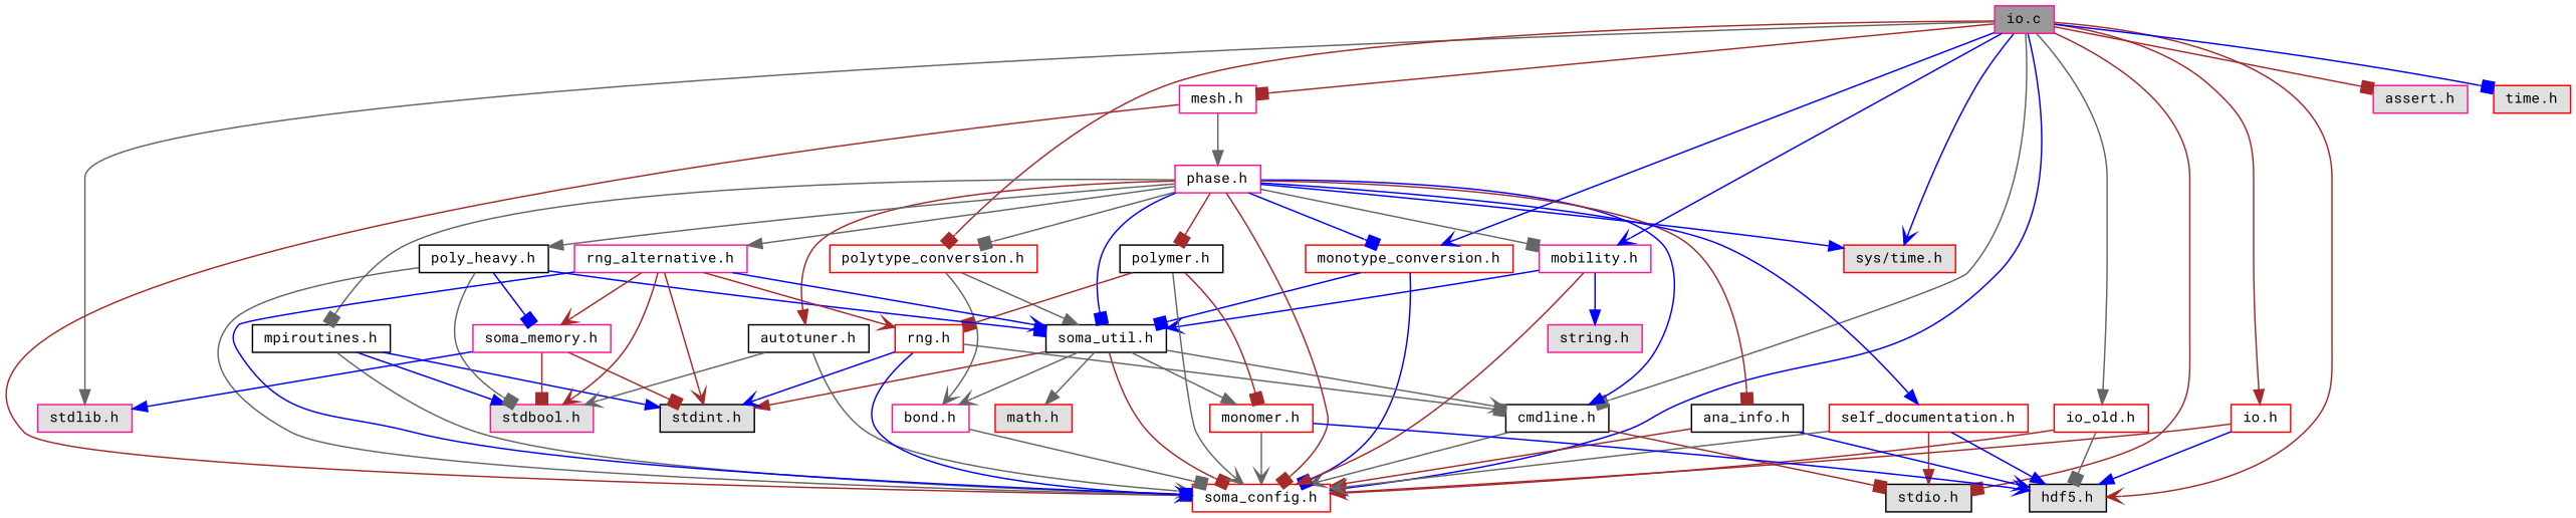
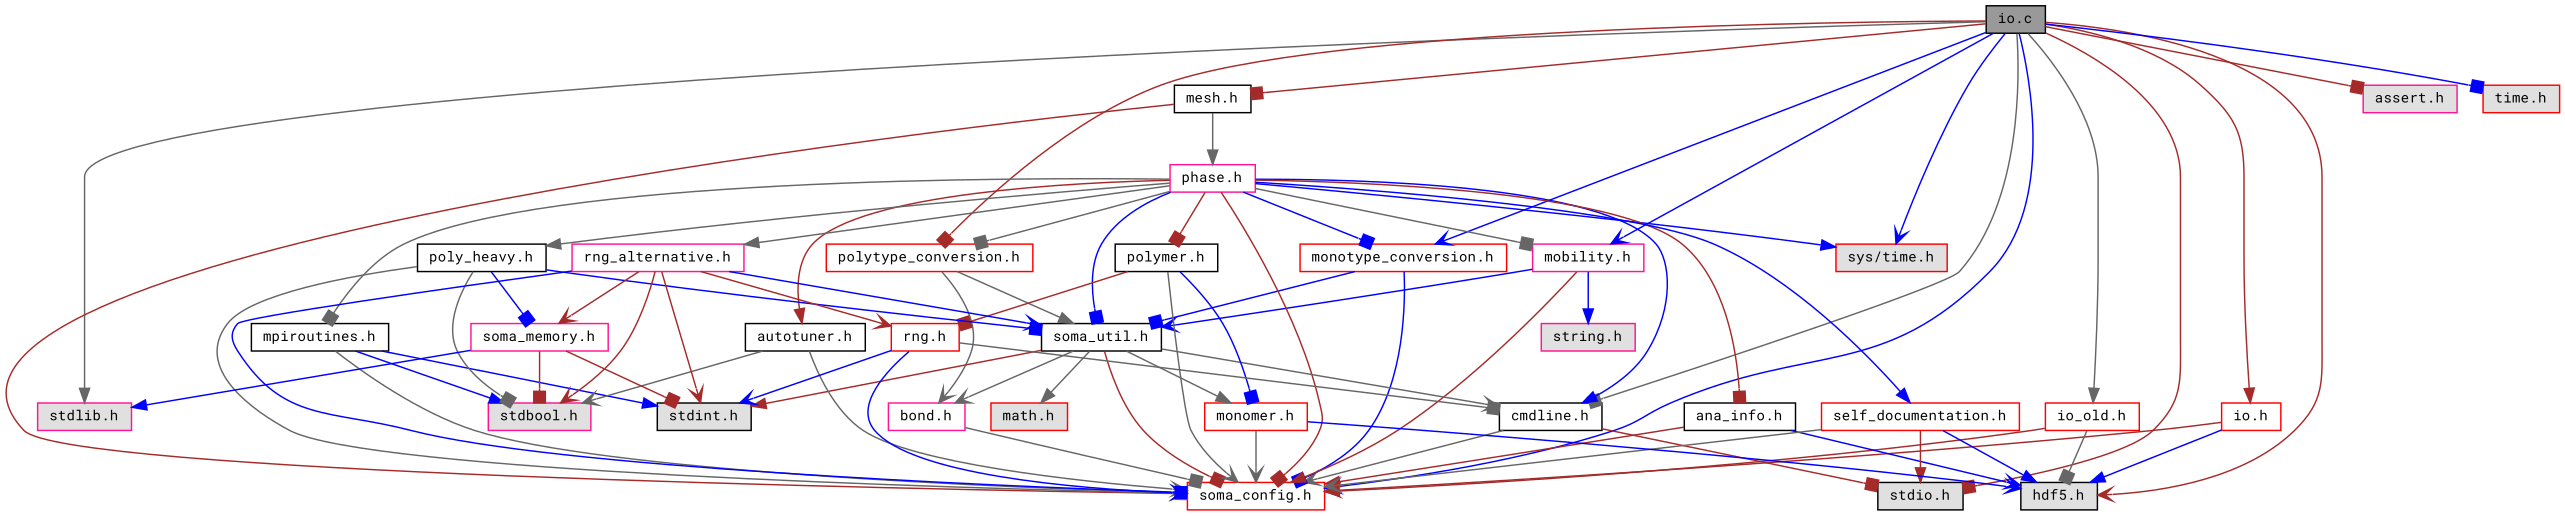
  digraph {
    fontname="Roboto Mono"
    node [color=black fillcolor=white fontname="Roboto Mono" fontsize=10 shape=box style=filled]
    edge [arrowhead=box color=brown fontname="Roboto Mono" fontsize=10 labelfontname=Helvetica labelfontsize=10 style=solid]
-   n1 [color=deeppink fillcolor=grey60 fontcolor=black height=0.2 label="io.c" width=0.4]
+   n1 [fillcolor=grey60 fontcolor=black height=0.2 label="io.c" width=0.4]
    n2 [color=red height=0.2 label="io.h" width=0.4]
    n3 [color=red height=0.2 label="soma_config.h" width=0.4]
    n4 [fillcolor="#E0E0E0" height=0.2 label="hdf5.h" width=0.4]
    n5 [fillcolor="#E0E0E0" height=0.2 label="stdio.h" width=0.4]
    n6 [color=deeppink fillcolor="#E0E0E0" height=0.2 label="assert.h" width=0.4]
    n7 [color=deeppink fillcolor="#E0E0E0" height=0.2 label="stdlib.h" width=0.4]
    n8 [color=red fillcolor="#E0E0E0" height=0.2 label="time.h" width=0.4]
    n9 [color=red fillcolor="#E0E0E0" height=0.2 label="sys/time.h" width=0.4]
-   n10 [color=deeppink height=0.2 label="mesh.h" width=0.4]
+   n10 [height=0.2 label="mesh.h" width=0.4]
    n11 [height=0.2 label="cmdline.h" width=0.4]
    n12 [color=red height=0.2 label="polytype_conversion.h" width=0.4]
    n13 [color=red height=0.2 label="monotype_conversion.h" width=0.4]
    n14 [color=deeppink height=0.2 label="mobility.h" width=0.4]
    n15 [color=red height=0.2 label="io_old.h" width=0.4]
    n16 [color=deeppink fillcolor="#E0E0E0" height=0.2 label="string.h" width=0.4]
    n17 [color=deeppink height=0.2 label="phase.h" width=0.4]
    n18 [height=0.2 label="soma_util.h" width=0.4]
    n19 [color=deeppink height=0.2 label="bond.h" width=0.4]
    n20 [height=0.2 label="mpiroutines.h" width=0.4]
    n21 [height=0.2 label="ana_info.h" width=0.4]
    n22 [height=0.2 label="autotuner.h" width=0.4]
    n23 [height=0.2 label="polymer.h" width=0.4]
    n24 [color=red height=0.2 label="self_documentation.h" width=0.4]
    n25 [height=0.2 label="poly_heavy.h" width=0.4]
    n26 [color=deeppink height=0.2 label="rng_alternative.h" width=0.4]
    n27 [fillcolor="#E0E0E0" height=0.2 label="stdint.h" width=0.4]
    n28 [color=deeppink fillcolor="#E0E0E0" height=0.2 label="stdbool.h" width=0.4]
    n29 [color=red fillcolor="#E0E0E0" height=0.2 label="math.h" width=0.4]
    n30 [color=red height=0.2 label="monomer.h" width=0.4]
    n31 [color=red height=0.2 label="rng.h" width=0.4]
    n32 [color=deeppink height=0.2 label="soma_memory.h" width=0.4]
    n1 -> n2 [arrowhead=normal]
    n1 -> n3 [arrowhead=vee color=blue]
    n1 -> n4 [arrowhead=vee]
    n1 -> n5
    n1 -> n6
    n1 -> n7 [arrowhead=normal color=gray40]
    n1 -> n8 [color=blue]
    n1 -> n9 [arrowhead=vee color=blue]
    n1 -> n10
    n1 -> n11 [color=gray40]
    n1 -> n12
    n1 -> n13 [arrowhead=vee color=blue]
    n1 -> n14 [arrowhead=vee color=blue]
    n1 -> n15 [arrowhead=normal color=gray40]
    n2 -> n3 [arrowhead=vee]
    n2 -> n4 [arrowhead=normal color=blue]
    n10 -> n3
    n10 -> n17 [arrowhead=normal color=gray40]
    n11 -> n3 [arrowhead=vee color=gray40]
    n11 -> n5
    n12 -> n18 [arrowhead=normal color=gray40]
    n12 -> n19 [arrowhead=vee color=gray40]
    n13 -> n3 [color=blue]
    n13 -> n18 [color=blue]
    n14 -> n3 [arrowhead=normal]
    n14 -> n16 [arrowhead=normal color=blue]
    n14 -> n18 [arrowhead=vee color=blue]
    n15 -> n3 [arrowhead=normal]
    n15 -> n4 [color=gray40]
    n17 -> n3
    n17 -> n9 [arrowhead=normal color=blue]
    n17 -> n11 [arrowhead=normal color=blue]
    n17 -> n12 [color=gray40]
    n17 -> n13 [color=blue]
    n17 -> n14 [color=gray40]
    n17 -> n18 [color=blue]
    n17 -> n20 [color=gray40]
    n17 -> n21
    n17 -> n22 [arrowhead=normal]
    n17 -> n23
    n17 -> n24 [arrowhead=normal color=blue]
    n17 -> n25 [arrowhead=normal color=gray40]
    n17 -> n26 [arrowhead=normal color=gray40]
    n18 -> n3
    n18 -> n11 [arrowhead=vee color=gray40]
    n18 -> n19 [arrowhead=vee color=gray40]
    n18 -> n27 [arrowhead=normal]
    n18 -> n29 [arrowhead=normal color=gray40]
    n18 -> n30 [arrowhead=normal color=gray40]
    n19 -> n3 [color=gray40]
    n20 -> n3 [arrowhead=vee color=gray40]
    n20 -> n27 [arrowhead=normal color=blue]
    n20 -> n28 [arrowhead=normal color=blue]
    n21 -> n3 [arrowhead=normal]
    n21 -> n4 [arrowhead=vee color=blue]
    n22 -> n3 [arrowhead=vee color=gray40]
    n22 -> n28 [arrowhead=vee color=gray40]
    n23 -> n3 [arrowhead=vee color=gray40]
-   n23 -> n30
+   n23 -> n30 [color=blue]
    n23 -> n31
    n24 -> n3 [arrowhead=vee color=gray40]
    n24 -> n4 [arrowhead=normal color=blue]
    n24 -> n5 [arrowhead=normal]
    n25 -> n3 [color=gray40]
    n25 -> n18 [color=blue]
    n25 -> n28 [color=gray40]
    n25 -> n32 [color=blue]
    n26 -> n3 [color=blue]
    n26 -> n18 [arrowhead=vee color=blue]
    n26 -> n27 [arrowhead=vee]
    n26 -> n28 [arrowhead=vee]
    n26 -> n31 [arrowhead=vee]
    n26 -> n32 [arrowhead=vee]
    n30 -> n3 [arrowhead=vee color=gray40]
    n30 -> n4 [arrowhead=vee color=blue]
    n31 -> n3 [arrowhead=vee color=blue]
    n31 -> n11 [color=gray40]
    n31 -> n27 [arrowhead=vee color=blue]
    n32 -> n7 [arrowhead=normal color=blue]
    n32 -> n27
    n32 -> n28
  }
